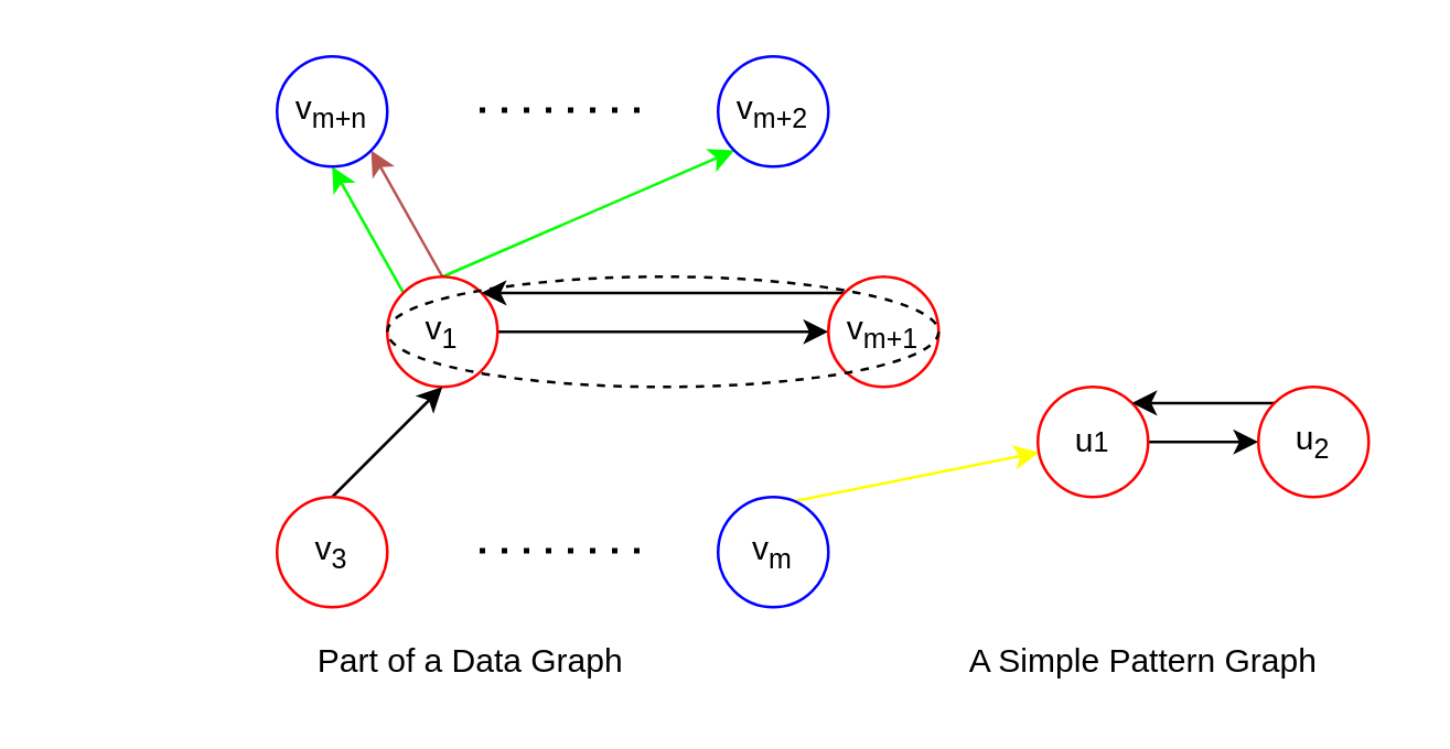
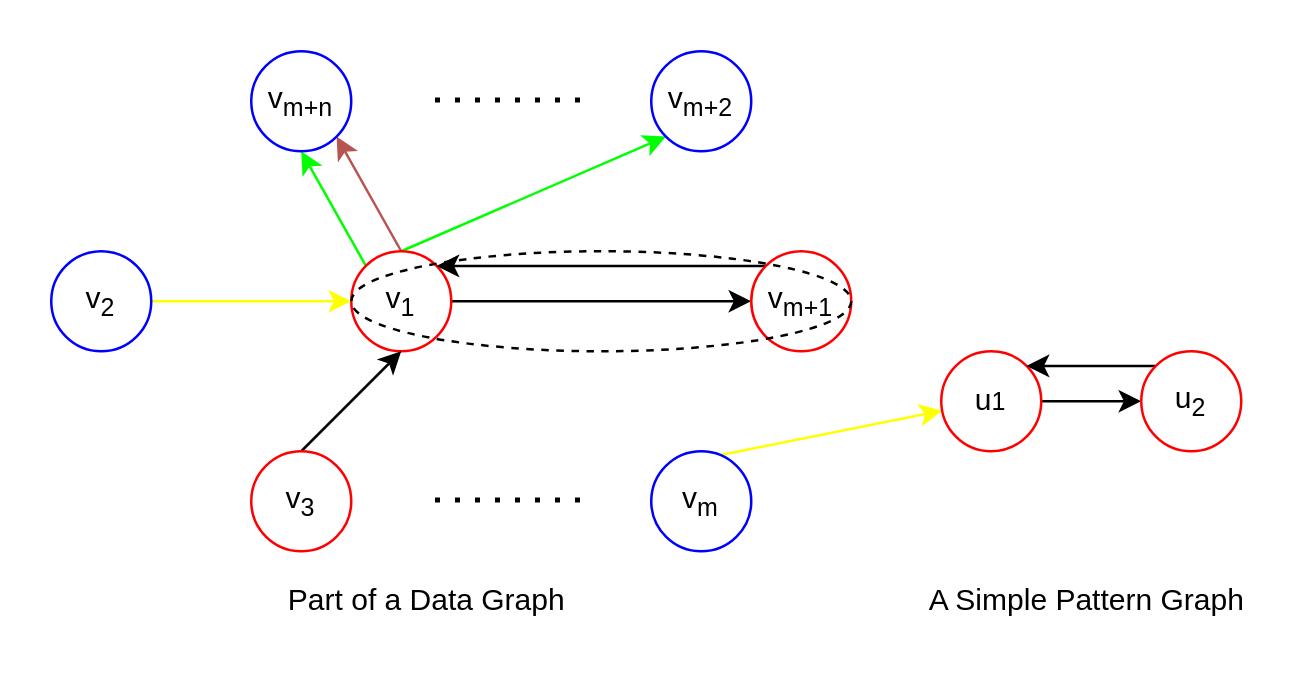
  <mxCell id="0" />
  <mxCell id="1" parent="0" />
  <mxCell id="2" style="edgeStyle=none;rounded=0;orthogonalLoop=1;jettySize=auto;html=1;exitX=1;exitY=0.5;exitDx=0;exitDy=0;entryX=0;entryY=0.5;entryDx=0;entryDy=0;" parent="1" source="6" target="12" edge="1"><mxGeometry relative="1" as="geometry" /></mxCell>
  <mxCell id="3" style="rounded=0;orthogonalLoop=1;jettySize=auto;html=1;exitX=0;exitY=0;exitDx=0;exitDy=0;entryX=0.5;entryY=1;entryDx=0;entryDy=0;strokeColor=#00FF00;" parent="1" source="6" target="22" edge="1"><mxGeometry relative="1" as="geometry"><mxPoint x="180" y="70" as="targetPoint" /></mxGeometry></mxCell>
  <mxCell id="4" style="edgeStyle=none;rounded=0;orthogonalLoop=1;jettySize=auto;html=1;exitX=0.5;exitY=0;exitDx=0;exitDy=0;entryX=0;entryY=1;entryDx=0;entryDy=0;strokeColor=#00FF00;" parent="1" source="6" target="23" edge="1"><mxGeometry relative="1" as="geometry" /></mxCell>
  <mxCell id="5" style="rounded=0;orthogonalLoop=1;jettySize=auto;html=1;exitX=0.5;exitY=0;exitDx=0;exitDy=0;entryX=1;entryY=1;entryDx=0;entryDy=0;fillColor=#f8cecc;strokeColor=#b85450;" edge="1" parent="1" source="6" target="22"><mxGeometry relative="1" as="geometry" /></mxCell>
  <mxCell id="6" value="v&lt;sub&gt;1&lt;/sub&gt;" style="ellipse;whiteSpace=wrap;html=1;aspect=fixed;strokeColor=#FF0000;" parent="1" vertex="1"><mxGeometry x="140" y="100" width="40" height="40" as="geometry" /></mxCell>
+ <mxCell id="7" style="edgeStyle=none;rounded=0;orthogonalLoop=1;jettySize=auto;html=1;exitX=1;exitY=0.5;exitDx=0;exitDy=0;strokeColor=#FFFF00;" parent="1" source="8" target="6" edge="1"><mxGeometry relative="1" as="geometry" /></mxCell>
+ <mxCell id="8" value="v&lt;sub&gt;2&lt;/sub&gt;" style="ellipse;whiteSpace=wrap;html=1;aspect=fixed;strokeColor=#0000FF;" parent="1" vertex="1"><mxGeometry y="100" width="40" height="40" as="geometry" x="20" /></mxCell>
  <mxCell id="9" style="edgeStyle=none;rounded=0;orthogonalLoop=1;jettySize=auto;html=1;exitX=0.5;exitY=0;exitDx=0;exitDy=0;entryX=0.5;entryY=1;entryDx=0;entryDy=0;" parent="1" source="10" target="6" edge="1"><mxGeometry relative="1" as="geometry" /></mxCell>
  <mxCell id="10" value="v&lt;sub&gt;3&lt;/sub&gt;" style="ellipse;whiteSpace=wrap;html=1;aspect=fixed;strokeColor=#FF0000;" parent="1" vertex="1"><mxGeometry x="100" y="180" width="40" height="40" as="geometry" /></mxCell>
  <mxCell id="11" style="edgeStyle=none;rounded=0;orthogonalLoop=1;jettySize=auto;html=1;exitX=0;exitY=0;exitDx=0;exitDy=0;entryX=1;entryY=0;entryDx=0;entryDy=0;" parent="1" source="12" target="6" edge="1"><mxGeometry relative="1" as="geometry" /></mxCell>
  <mxCell id="12" value="v&lt;sub&gt;m+1&lt;/sub&gt;" style="ellipse;whiteSpace=wrap;html=1;aspect=fixed;strokeColor=#FF0000;" parent="1" vertex="1"><mxGeometry x="300" y="100" width="40" height="40" as="geometry" /></mxCell>
  <mxCell id="13" style="edgeStyle=none;rounded=0;orthogonalLoop=1;jettySize=auto;html=1;exitX=0;exitY=0;exitDx=0;exitDy=0;strokeColor=#FFFF00;" parent="1" source="14" target="17" edge="1"><mxGeometry relative="1" as="geometry" /></mxCell>
  <mxCell id="14" value="v&lt;sub&gt;m&lt;/sub&gt;" style="ellipse;whiteSpace=wrap;html=1;aspect=fixed;strokeColor=#0000FF;" parent="1" vertex="1"><mxGeometry x="260" y="180" width="40" height="40" as="geometry" /></mxCell>
  <mxCell id="15" value="" style="endArrow=none;dashed=1;html=1;dashPattern=1 3;strokeWidth=2;" parent="1" edge="1"><mxGeometry width="50" height="50" relative="1" as="geometry"><mxPoint x="173.5" y="199.5" as="sourcePoint" /><mxPoint x="233.5" y="199.5" as="targetPoint" /></mxGeometry></mxCell>
  <mxCell id="16" style="edgeStyle=none;rounded=0;orthogonalLoop=1;jettySize=auto;html=1;exitX=1;exitY=0.5;exitDx=0;exitDy=0;entryX=0;entryY=0.5;entryDx=0;entryDy=0;" parent="1" source="17" target="19" edge="1"><mxGeometry relative="1" as="geometry" /></mxCell>
  <mxCell id="17" value="u&lt;span style=&quot;font-size: 10px&quot;&gt;1&lt;/span&gt;" style="ellipse;whiteSpace=wrap;html=1;aspect=fixed;strokeColor=#FF0000;" parent="1" vertex="1"><mxGeometry x="376" y="140" width="40" height="40" as="geometry" /></mxCell>
  <mxCell id="18" style="edgeStyle=none;rounded=0;orthogonalLoop=1;jettySize=auto;html=1;exitX=0;exitY=0;exitDx=0;exitDy=0;entryX=1;entryY=0;entryDx=0;entryDy=0;" parent="1" source="19" target="17" edge="1"><mxGeometry relative="1" as="geometry" /></mxCell>
  <mxCell id="19" value="u&lt;sub&gt;2&lt;/sub&gt;" style="ellipse;whiteSpace=wrap;html=1;aspect=fixed;strokeColor=#FF0000;" parent="1" vertex="1"><mxGeometry x="456" y="140" width="40" height="40" as="geometry" /></mxCell>
  <mxCell id="20" value="Part of a Data Graph" style="text;html=1;align=center;verticalAlign=middle;resizable=0;points=[];autosize=1;" parent="1" vertex="1"><mxGeometry x="105" y="230" width="130" height="20" as="geometry" /></mxCell>
- <mxCell id="21" value="A Simple Pattern Graph" style="text;html=1;align=center;verticalAlign=middle;resizable=0;points=[];autosize=1;" parent="1" vertex="1"><mxGeometry x="344" y="230" width="140" height="20" as="geometry" /></mxCell>
+ <mxCell id="21" value="A Simple Pattern Graph" style="text;html=1;align=center;verticalAlign=middle;resizable=0;points=[];autosize=1;" parent="1" vertex="1"><mxGeometry x="364" y="230" width="140" height="20" as="geometry" /></mxCell>
  <mxCell id="22" value="v&lt;sub&gt;m+n&lt;/sub&gt;" style="ellipse;whiteSpace=wrap;html=1;aspect=fixed;strokeColor=#0000FF;" parent="1" vertex="1"><mxGeometry x="100" y="20" width="40" height="40" as="geometry" /></mxCell>
  <mxCell id="23" value="v&lt;sub&gt;m+2&lt;/sub&gt;" style="ellipse;whiteSpace=wrap;html=1;aspect=fixed;strokeColor=#0000FF;" parent="1" vertex="1"><mxGeometry x="260" y="20" width="40" height="40" as="geometry" /></mxCell>
  <mxCell id="24" value="" style="endArrow=none;dashed=1;html=1;dashPattern=1 3;strokeWidth=2;" parent="1" edge="1"><mxGeometry width="50" height="50" relative="1" as="geometry"><mxPoint x="173.5" y="39.5" as="sourcePoint" /><mxPoint x="233.5" y="39.5" as="targetPoint" /></mxGeometry></mxCell>
  <mxCell id="25" value="" style="ellipse;whiteSpace=wrap;html=1;dashed=1;fillColor=none;" parent="1" vertex="1"><mxGeometry x="140" y="100" width="200" height="40" as="geometry" /></mxCell>
